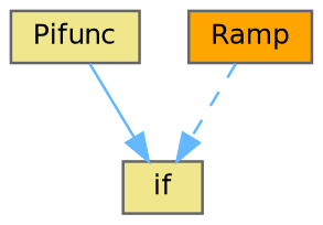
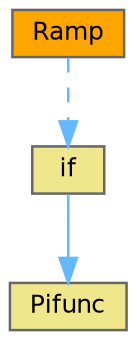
  digraph {
    rankdir=TB
    node [color=grey40 fillcolor=khaki fontname=Helvetica fontsize=10 shape=box style=filled]
    edge [color=steelblue1 fontname=Helvetica fontsize=10 labelfontname=Helvetica labelfontsize=10]
    n1 [color=gray40 fontcolor=black height=0.2 label=if width=0.4]
    n2 [height=0.2 label=Pifunc width=0.4]
    n3 [fillcolor=orange height=0.2 label=Ramp width=0.4]
-   n2 -> n1 [style=solid]
+   n1 -> n2 [style=solid]
    n3 -> n1 [style=dashed]
  }
